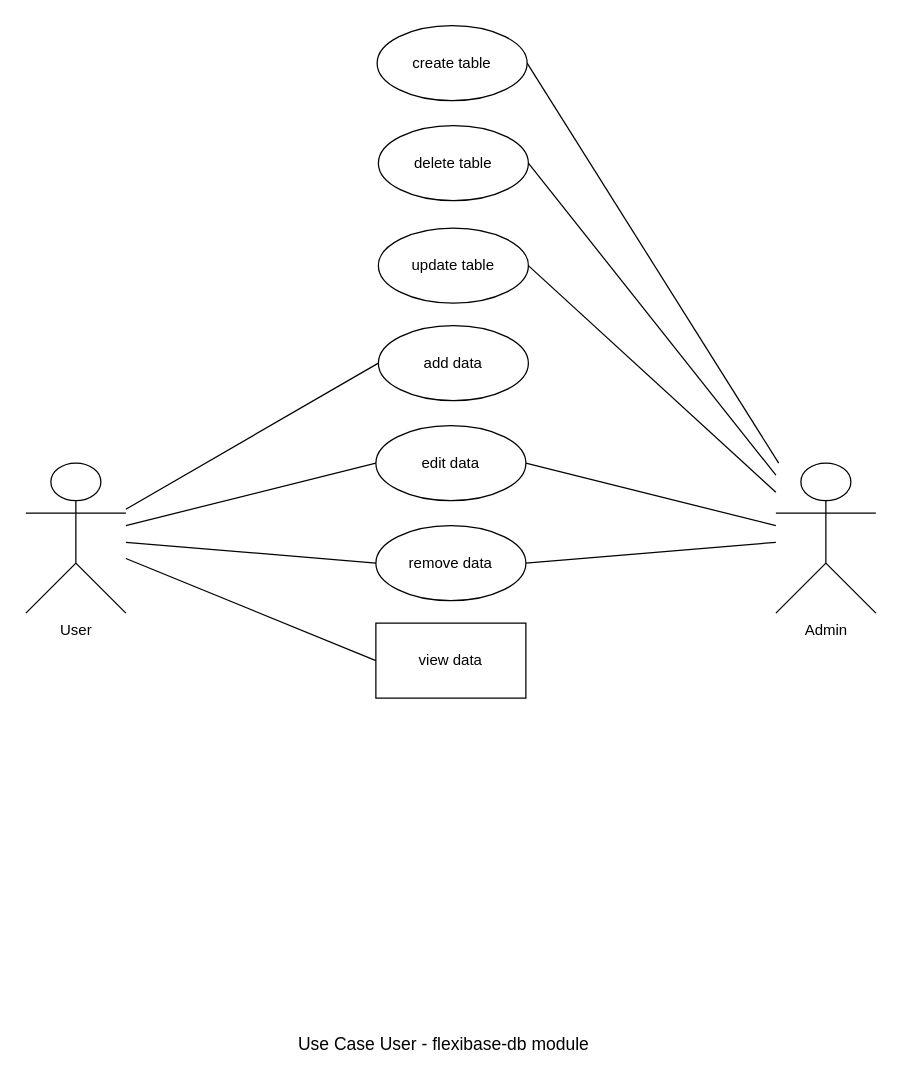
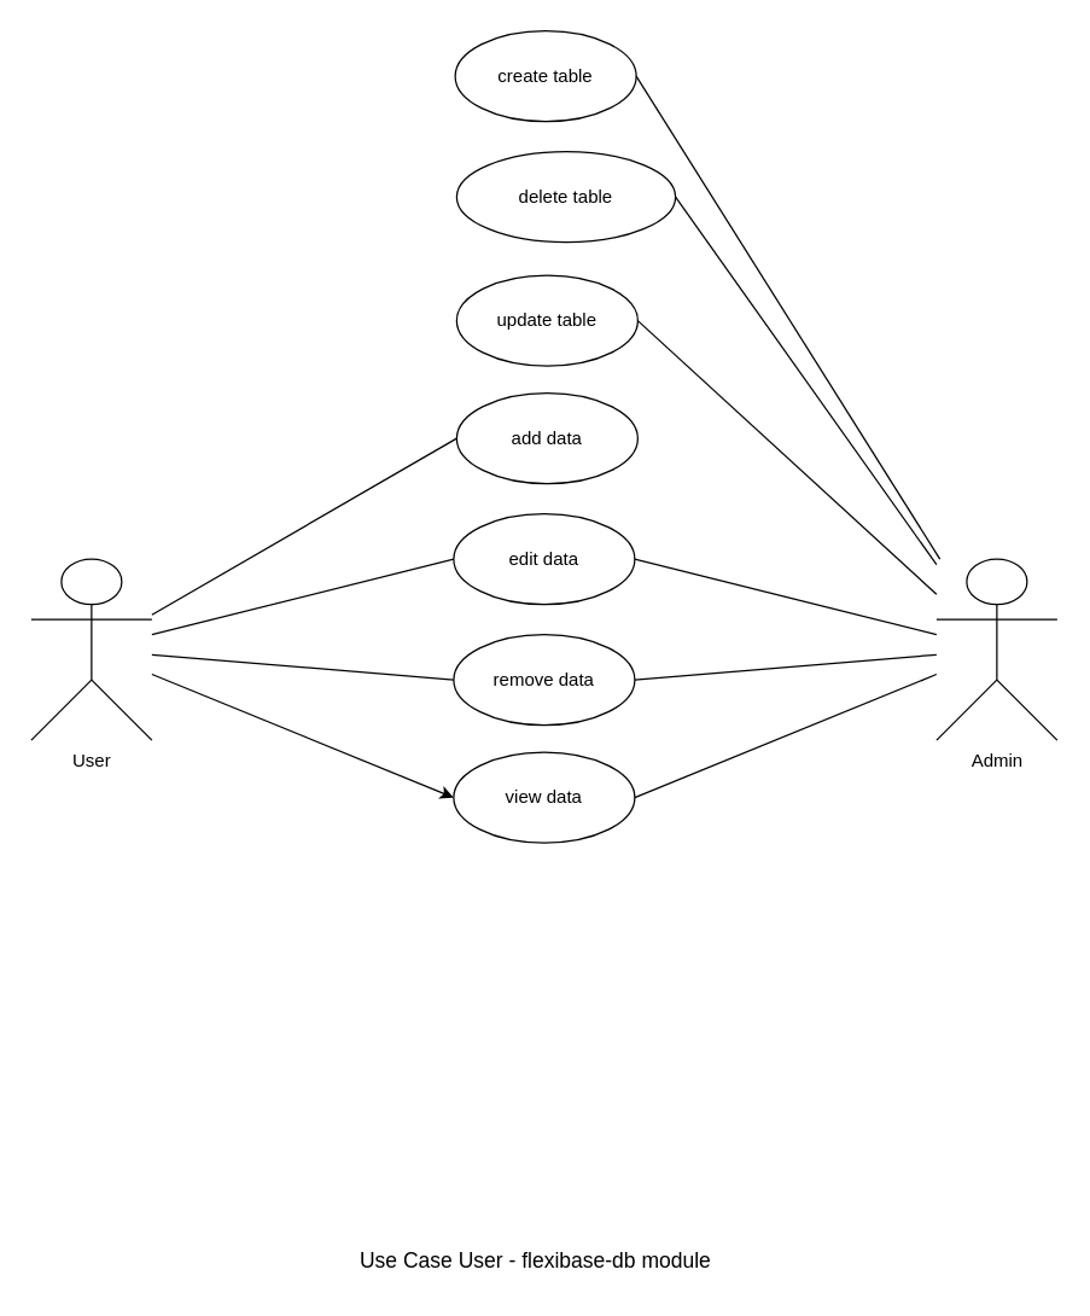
  <mxCell id="0" />
  <mxCell id="1" parent="0" />
  <mxCell id="2" value="User" style="shape=umlActor;verticalLabelPosition=bottom;verticalAlign=top;html=1;outlineConnect=0;" vertex="1" parent="1"><mxGeometry x="20" y="370" width="80" height="120" as="geometry" /></mxCell>
  <mxCell id="3" value="Admin" style="shape=umlActor;verticalLabelPosition=bottom;verticalAlign=top;html=1;outlineConnect=0;" vertex="1" parent="1"><mxGeometry x="620" y="370" width="80" height="120" as="geometry" /></mxCell>
  <mxCell id="4" value="create table" style="ellipse;whiteSpace=wrap;html=1;align=center;" vertex="1" parent="1"><mxGeometry x="301" y="20" width="120" height="60" as="geometry" /></mxCell>
- <mxCell id="5" value="delete table" style="ellipse;whiteSpace=wrap;html=1;align=center;" vertex="1" parent="1"><mxGeometry x="302" y="100" width="120" height="60" as="geometry" /></mxCell>
+ <mxCell id="5" value="delete table" style="ellipse;whiteSpace=wrap;html=1;align=center;" vertex="1" parent="1"><mxGeometry x="302" y="100" width="145" height="60" as="geometry" /></mxCell>
  <mxCell id="6" value="update table" style="ellipse;whiteSpace=wrap;html=1;align=center;" vertex="1" parent="1"><mxGeometry x="302" y="182" width="120" height="60" as="geometry" /></mxCell>
  <mxCell id="7" value="add data" style="ellipse;whiteSpace=wrap;html=1;align=center;" vertex="1" parent="1"><mxGeometry x="302" y="260" width="120" height="60" as="geometry" /></mxCell>
  <mxCell id="8" value="edit data" style="ellipse;whiteSpace=wrap;html=1;align=center;" vertex="1" parent="1"><mxGeometry x="300" y="340" width="120" height="60" as="geometry" /></mxCell>
  <mxCell id="9" value="" style="endArrow=none;html=1;rounded=0;entryX=0;entryY=0.5;entryDx=0;entryDy=0;" edge="1" parent="1" source="2" target="7"><mxGeometry relative="1" as="geometry"><mxPoint x="280" y="320" as="sourcePoint" /><mxPoint x="440" y="320" as="targetPoint" /></mxGeometry></mxCell>
  <mxCell id="10" value="" style="endArrow=none;html=1;rounded=0;entryX=0;entryY=0.5;entryDx=0;entryDy=0;" edge="1" parent="1" source="2" target="8"><mxGeometry relative="1" as="geometry"><mxPoint x="280" y="320" as="sourcePoint" /><mxPoint x="440" y="320" as="targetPoint" /></mxGeometry></mxCell>
  <mxCell id="11" value="" style="endArrow=none;html=1;rounded=0;exitX=1;exitY=0.5;exitDx=0;exitDy=0;" edge="1" parent="1" source="5" target="3"><mxGeometry relative="1" as="geometry"><mxPoint x="280" y="410" as="sourcePoint" /><mxPoint x="440" y="410" as="targetPoint" /></mxGeometry></mxCell>
  <mxCell id="12" value="remove data" style="ellipse;whiteSpace=wrap;html=1;align=center;" vertex="1" parent="1"><mxGeometry x="300" y="420" width="120" height="60" as="geometry" /></mxCell>
- <mxCell id="13" value="view data" style="whiteSpace=wrap;html=1;align=center;rounded=0;" vertex="1" parent="1"><mxGeometry x="300" y="498" width="120" height="60" as="geometry" /></mxCell>
+ <mxCell id="13" value="view data" style="ellipse;whiteSpace=wrap;html=1;align=center;" vertex="1" parent="1"><mxGeometry x="300" y="498" width="120" height="60" as="geometry" /></mxCell>
  <mxCell id="14" value="" style="endArrow=none;html=1;rounded=0;exitX=1;exitY=0.5;exitDx=0;exitDy=0;" edge="1" parent="1" source="12" target="3"><mxGeometry relative="1" as="geometry"><mxPoint x="280" y="570" as="sourcePoint" /><mxPoint x="440" y="570" as="targetPoint" /></mxGeometry></mxCell>
+ <mxCell id="15" value="" style="endArrow=none;html=1;rounded=0;exitX=1;exitY=0.5;exitDx=0;exitDy=0;" edge="1" parent="1" source="13" target="3"><mxGeometry relative="1" as="geometry"><mxPoint x="280" y="560" as="sourcePoint" /><mxPoint x="440" y="560" as="targetPoint" /></mxGeometry></mxCell>
  <mxCell id="16" value="&lt;font style=&quot;font-size: 14px;&quot;&gt;Use Case User - flexibase-db module&lt;/font&gt;" style="text;html=1;align=center;verticalAlign=middle;resizable=0;points=[];autosize=1;strokeColor=none;fillColor=none;" vertex="1" parent="1"><mxGeometry x="214" y="820" width="280" height="30" as="geometry" /></mxCell>
  <mxCell id="17" value="" style="endArrow=none;html=1;rounded=0;exitX=1;exitY=0.5;exitDx=0;exitDy=0;" edge="1" parent="1" source="4" target="3"><mxGeometry width="50" height="50" relative="1" as="geometry"><mxPoint x="330" y="260" as="sourcePoint" /><mxPoint x="380" y="210" as="targetPoint" /></mxGeometry></mxCell>
  <mxCell id="18" value="" style="endArrow=none;html=1;rounded=0;exitX=1;exitY=0.5;exitDx=0;exitDy=0;" edge="1" parent="1" source="6" target="3"><mxGeometry width="50" height="50" relative="1" as="geometry"><mxPoint x="330" y="440" as="sourcePoint" /><mxPoint x="380" y="390" as="targetPoint" /></mxGeometry></mxCell>
  <mxCell id="19" value="" style="endArrow=none;html=1;rounded=0;exitX=1;exitY=0.5;exitDx=0;exitDy=0;" edge="1" parent="1" source="8" target="3"><mxGeometry relative="1" as="geometry"><mxPoint x="270" y="410" as="sourcePoint" /><mxPoint x="430" y="410" as="targetPoint" /></mxGeometry></mxCell>
  <mxCell id="20" value="" style="endArrow=none;html=1;rounded=0;entryX=0;entryY=0.5;entryDx=0;entryDy=0;" edge="1" parent="1" source="2" target="12"><mxGeometry relative="1" as="geometry"><mxPoint x="270" y="440" as="sourcePoint" /><mxPoint x="430" y="440" as="targetPoint" /></mxGeometry></mxCell>
- <mxCell id="21" value="" style="endArrow=none;html=1;rounded=0;entryX=0;entryY=0.5;entryDx=0;entryDy=0;" edge="1" parent="1" source="2" target="13"><mxGeometry relative="1" as="geometry"><mxPoint x="270" y="440" as="sourcePoint" /><mxPoint x="430" y="440" as="targetPoint" /></mxGeometry></mxCell>
+ <mxCell id="21" value="" style="endArrow=classic;html=1;rounded=0;entryX=0;entryY=0.5;entryDx=0;entryDy=0;" edge="1" parent="1" source="2" target="13"><mxGeometry relative="1" as="geometry"><mxPoint x="270" y="440" as="sourcePoint" /><mxPoint x="430" y="440" as="targetPoint" /></mxGeometry></mxCell>
